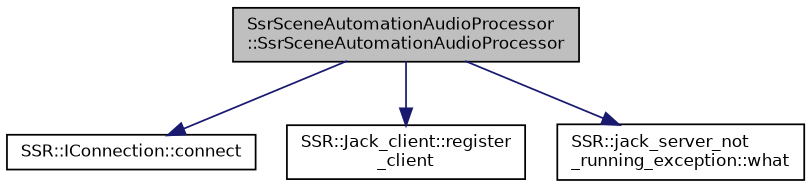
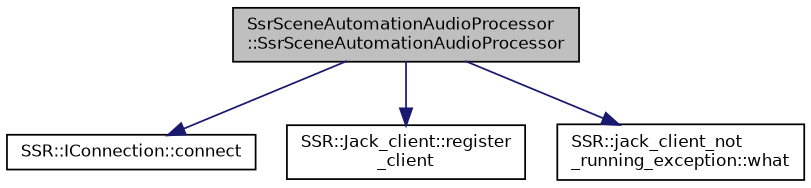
  digraph {
    rankdir=TB
    node [color=black fillcolor=white fontname=Helvetica fontsize=10 shape=record style=filled]
    edge [color=midnightblue fontname=Helvetica fontsize=10 labelfontname=Helvetica labelfontsize=10 style=solid]
    n1 [fillcolor=grey75 fontcolor=black height=0.2 label="SsrSceneAutomationAudioProcessor\l::SsrSceneAutomationAudioProcessor" width=0.4]
    n2 [height=0.2 label="SSR::IConnection::connect" width=0.4]
    n3 [height=0.2 label="SSR::Jack_client::register\l_client" width=0.4]
-   n4 [height=0.2 label="SSR::jack_server_not\l_running_exception::what" width=0.4]
+   n4 [height=0.2 label="SSR::jack_client_not\l_running_exception::what" width=0.4]
    n1 -> n2
    n1 -> n3
    n1 -> n4
  }
